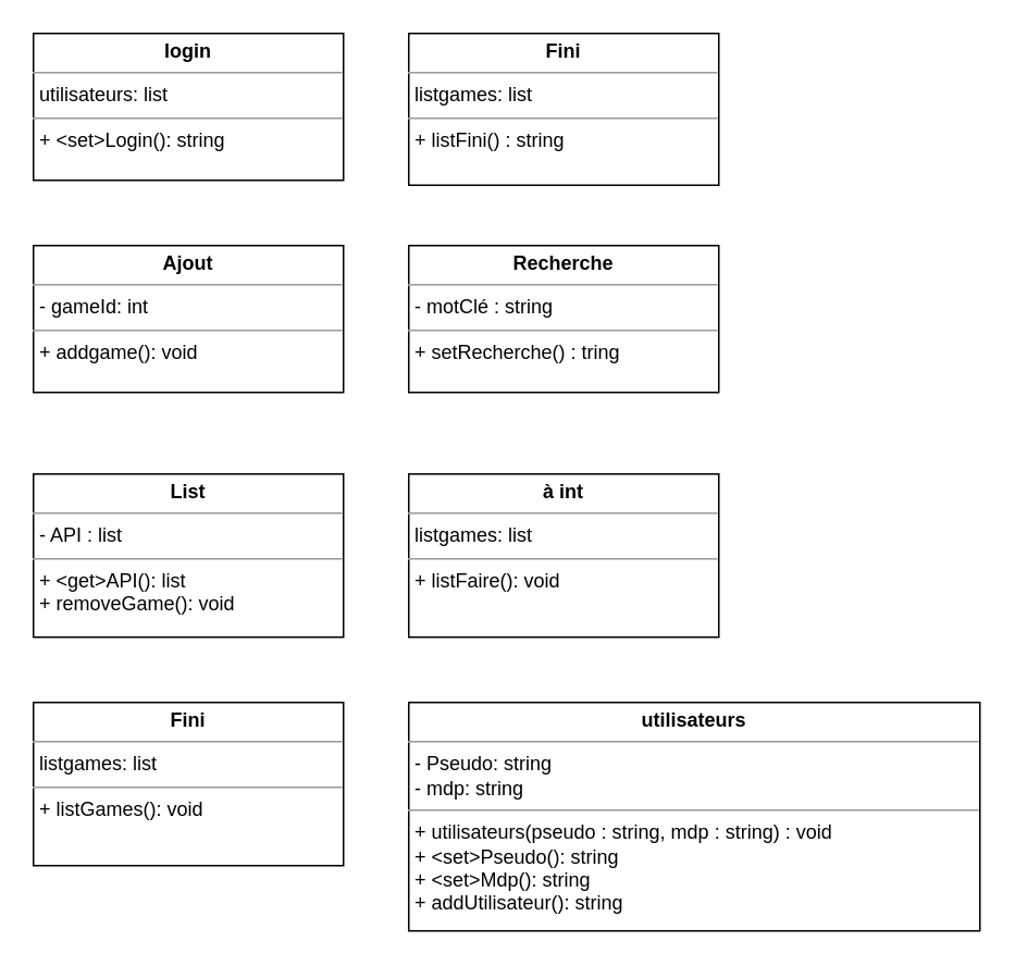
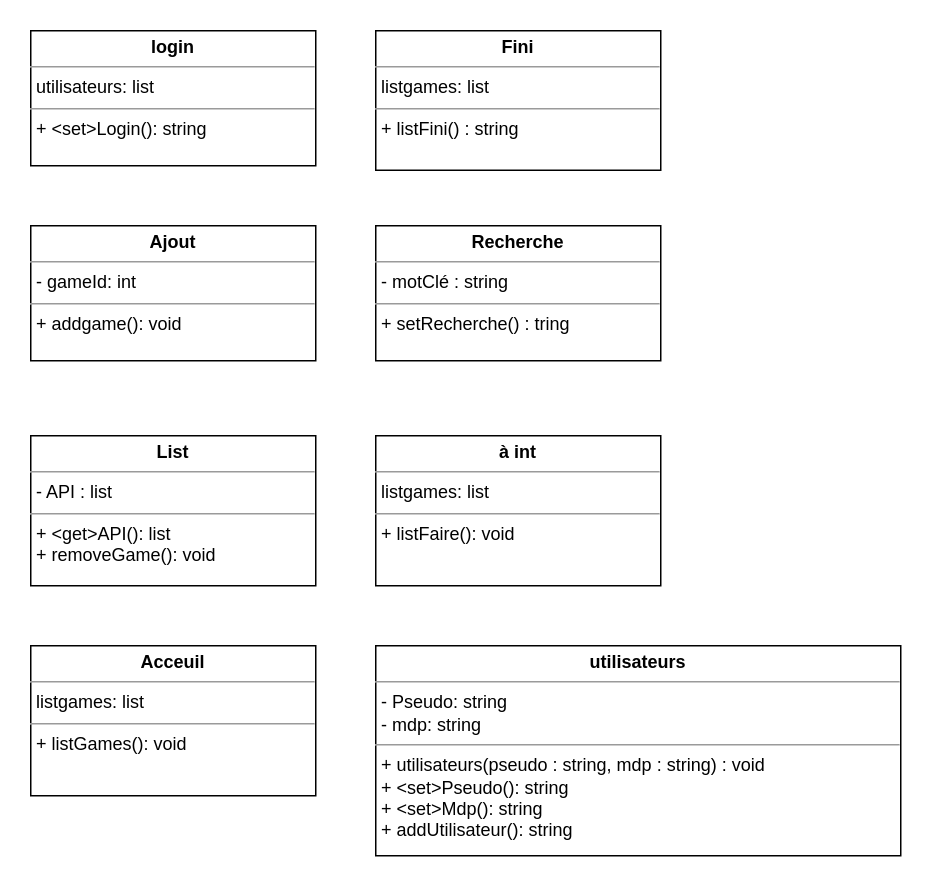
  <mxCell id="0" />
  <mxCell id="1" parent="0" />
  <mxCell id="2" value="&lt;p style=&quot;margin:0px;margin-top:4px;text-align:center;&quot;&gt;&lt;b&gt;Ajout&lt;/b&gt;&lt;/p&gt;&lt;hr size=&quot;1&quot;&gt;&lt;p style=&quot;margin:0px;margin-left:4px;&quot;&gt;- gameId: int&lt;/p&gt;&lt;hr size=&quot;1&quot;&gt;&lt;p style=&quot;margin:0px;margin-left:4px;&quot;&gt;+ addgame(): void&lt;br&gt;&lt;/p&gt;&lt;p style=&quot;margin:0px;margin-left:4px;&quot;&gt;&lt;br&gt;&lt;/p&gt;" style="verticalAlign=top;align=left;overflow=fill;fontSize=12;fontFamily=Helvetica;html=1;rounded=0;shadow=0;comic=0;labelBackgroundColor=none;strokeWidth=1" parent="1" vertex="1"><mxGeometry x="20" y="150" width="190" height="90" as="geometry" /></mxCell>
  <mxCell id="3" value="&lt;p style=&quot;margin:0px;margin-top:4px;text-align:center;&quot;&gt;&lt;b&gt;List&lt;/b&gt;&lt;/p&gt;&lt;hr size=&quot;1&quot;&gt;&lt;p style=&quot;margin:0px;margin-left:4px;&quot;&gt;- API : list&amp;nbsp;&lt;/p&gt;&lt;hr size=&quot;1&quot;&gt;&lt;p style=&quot;margin:0px;margin-left:4px;&quot;&gt;+ &amp;lt;get&amp;gt;API(): list&lt;/p&gt;&lt;p style=&quot;margin:0px;margin-left:4px;&quot;&gt;+ removeGame(): void&lt;br&gt;&lt;br&gt;&lt;/p&gt;" style="verticalAlign=top;align=left;overflow=fill;fontSize=12;fontFamily=Helvetica;html=1;rounded=0;shadow=0;comic=0;labelBackgroundColor=none;strokeWidth=1" parent="1" vertex="1"><mxGeometry x="20" y="290" width="190" height="100" as="geometry" /></mxCell>
- <mxCell id="4" value="&lt;p style=&quot;margin:0px;margin-top:4px;text-align:center;&quot;&gt;&lt;b&gt;Fini&lt;/b&gt;&lt;/p&gt;&lt;hr size=&quot;1&quot;&gt;&lt;p style=&quot;margin:0px;margin-left:4px;&quot;&gt;listgames: list&lt;br&gt;&lt;/p&gt;&lt;hr size=&quot;1&quot;&gt;&lt;p style=&quot;margin:0px;margin-left:4px;&quot;&gt;+ listGames(): void&lt;br&gt;&lt;br&gt;&lt;/p&gt;" style="verticalAlign=top;align=left;overflow=fill;fontSize=12;fontFamily=Helvetica;html=1;rounded=0;shadow=0;comic=0;labelBackgroundColor=none;strokeWidth=1" parent="1" vertex="1"><mxGeometry x="20" y="430" width="190" height="100" as="geometry" /></mxCell>
+ <mxCell id="4" value="&lt;p style=&quot;margin:0px;margin-top:4px;text-align:center;&quot;&gt;&lt;b&gt;Acceuil&lt;/b&gt;&lt;/p&gt;&lt;hr size=&quot;1&quot;&gt;&lt;p style=&quot;margin:0px;margin-left:4px;&quot;&gt;listgames: list&lt;br&gt;&lt;/p&gt;&lt;hr size=&quot;1&quot;&gt;&lt;p style=&quot;margin:0px;margin-left:4px;&quot;&gt;+ listGames(): void&lt;br&gt;&lt;br&gt;&lt;/p&gt;" style="verticalAlign=top;align=left;overflow=fill;fontSize=12;fontFamily=Helvetica;html=1;rounded=0;shadow=0;comic=0;labelBackgroundColor=none;strokeWidth=1" parent="1" vertex="1"><mxGeometry x="20" y="430" width="190" height="100" as="geometry" /></mxCell>
  <mxCell id="5" value="&lt;p style=&quot;margin:0px;margin-top:4px;text-align:center;&quot;&gt;&lt;b&gt;Fini&lt;/b&gt;&lt;/p&gt;&lt;hr size=&quot;1&quot;&gt;&lt;p style=&quot;margin:0px;margin-left:4px;&quot;&gt;listgames: list&lt;br&gt;&lt;/p&gt;&lt;hr size=&quot;1&quot;&gt;&lt;p style=&quot;margin:0px;margin-left:4px;&quot;&gt;+ listFini() : string&lt;br&gt;&lt;/p&gt;" style="verticalAlign=top;align=left;overflow=fill;fontSize=12;fontFamily=Helvetica;html=1;rounded=0;shadow=0;comic=0;labelBackgroundColor=none;strokeWidth=1" parent="1" vertex="1"><mxGeometry x="250" y="20" width="190" height="93" as="geometry" /></mxCell>
  <mxCell id="6" value="&lt;p style=&quot;margin:0px;margin-top:4px;text-align:center;&quot;&gt;&lt;b&gt;Recherche&lt;/b&gt;&lt;/p&gt;&lt;hr size=&quot;1&quot;&gt;&lt;p style=&quot;margin:0px;margin-left:4px;&quot;&gt;- motClé : string&lt;br&gt;&lt;/p&gt;&lt;hr size=&quot;1&quot;&gt;&lt;p style=&quot;margin:0px;margin-left:4px;&quot;&gt;+ setRecherche() : tring&lt;br&gt;&lt;br&gt;&lt;/p&gt;" style="verticalAlign=top;align=left;overflow=fill;fontSize=12;fontFamily=Helvetica;html=1;rounded=0;shadow=0;comic=0;labelBackgroundColor=none;strokeWidth=1" parent="1" vertex="1"><mxGeometry x="250" y="150" width="190" height="90" as="geometry" /></mxCell>
  <mxCell id="7" value="&lt;p style=&quot;margin:0px;margin-top:4px;text-align:center;&quot;&gt;&lt;b&gt;à int&lt;/b&gt;&lt;/p&gt;&lt;hr size=&quot;1&quot;&gt;&lt;p style=&quot;margin:0px;margin-left:4px;&quot;&gt;listgames: list&lt;/p&gt;&lt;hr size=&quot;1&quot;&gt;&lt;p style=&quot;margin:0px;margin-left:4px;&quot;&gt;+ listFaire(): void&lt;br&gt;&lt;br&gt;&lt;/p&gt;" style="verticalAlign=top;align=left;overflow=fill;fontSize=12;fontFamily=Helvetica;html=1;rounded=0;shadow=0;comic=0;labelBackgroundColor=none;strokeWidth=1" parent="1" vertex="1"><mxGeometry x="250" y="290" width="190" height="100" as="geometry" /></mxCell>
  <mxCell id="8" value="&lt;p style=&quot;margin:0px;margin-top:4px;text-align:center;&quot;&gt;&lt;b&gt;utilisateurs&lt;/b&gt;&lt;/p&gt;&lt;hr size=&quot;1&quot;&gt;&lt;p style=&quot;margin: 0px 0px 0px 4px;&quot;&gt;- Pseudo: string&lt;br&gt;&lt;/p&gt;&lt;p style=&quot;margin: 0px 0px 0px 4px;&quot;&gt;- mdp: string&lt;/p&gt;&lt;hr size=&quot;1&quot;&gt;&lt;p style=&quot;margin:0px;margin-left:4px;&quot;&gt;+ utilisateurs(pseudo : string, mdp : string) : void&lt;/p&gt;&lt;p style=&quot;margin:0px;margin-left:4px;&quot;&gt;+ &amp;lt;set&amp;gt;Pseudo(): string&lt;br&gt;&lt;/p&gt;&lt;p style=&quot;margin:0px;margin-left:4px;&quot;&gt;+ &amp;lt;set&amp;gt;Mdp(): string&lt;/p&gt;&lt;p style=&quot;margin:0px;margin-left:4px;&quot;&gt;+ addUtilisateur(): string&lt;/p&gt;" style="verticalAlign=top;align=left;overflow=fill;fontSize=12;fontFamily=Helvetica;html=1;rounded=0;shadow=0;comic=0;labelBackgroundColor=none;strokeWidth=1" parent="1" vertex="1"><mxGeometry x="250" y="430" width="350" height="140" as="geometry" /></mxCell>
  <mxCell id="9" value="&lt;p style=&quot;margin:0px;margin-top:4px;text-align:center;&quot;&gt;&lt;b&gt;login&lt;/b&gt;&lt;/p&gt;&lt;hr size=&quot;1&quot;&gt;&lt;p style=&quot;margin:0px;margin-left:4px;&quot;&gt;utilisateurs: list&lt;/p&gt;&lt;hr size=&quot;1&quot;&gt;&lt;p style=&quot;margin:0px;margin-left:4px;&quot;&gt;+ &amp;lt;set&amp;gt;Login(): string&lt;br&gt;&lt;br&gt;&lt;/p&gt;" style="verticalAlign=top;align=left;overflow=fill;fontSize=12;fontFamily=Helvetica;html=1;rounded=0;shadow=0;comic=0;labelBackgroundColor=none;strokeWidth=1" parent="1" vertex="1"><mxGeometry x="20" y="20" width="190" height="90" as="geometry" /></mxCell>
